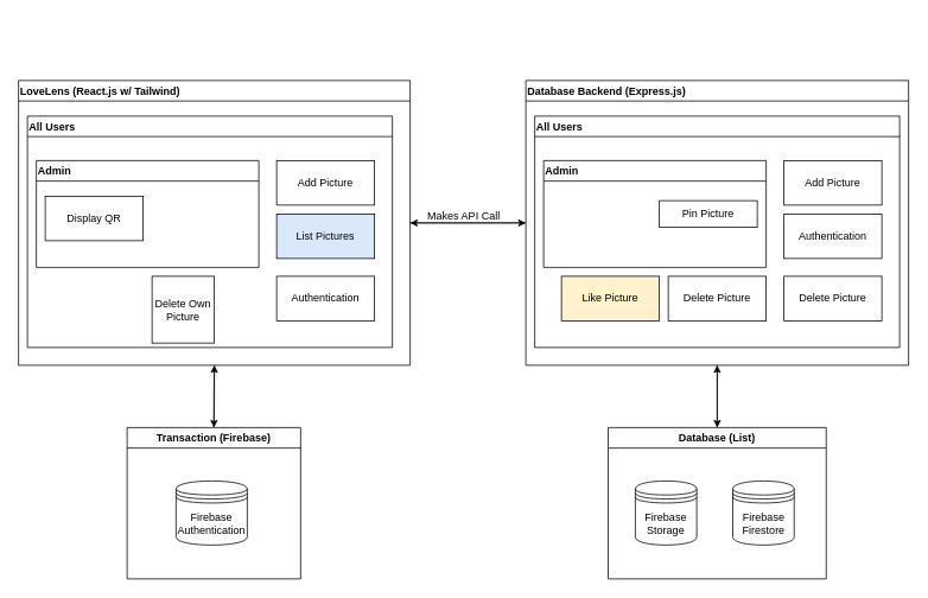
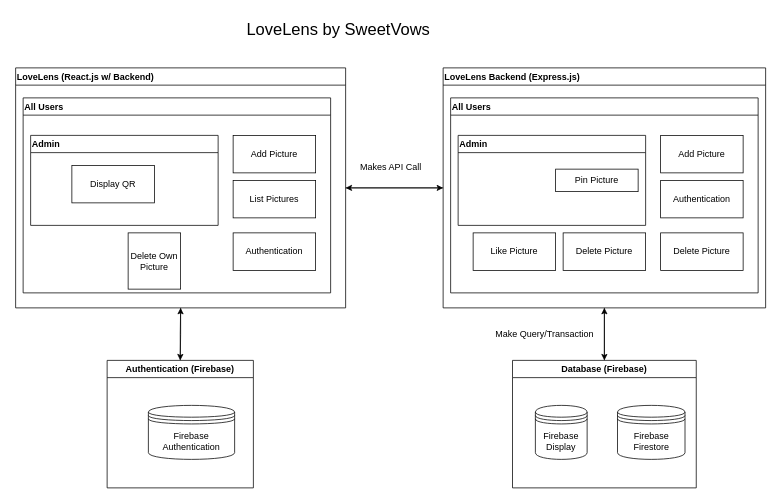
  <mxCell id="0" />
  <mxCell id="1" parent="0" />
+ <mxCell id="2" value="LoveLens by SweetVows" style="text;html=1;align=center;verticalAlign=middle;resizable=0;points=[];autosize=1;strokeColor=none;fillColor=none;fontSize=22;" vertex="1" parent="1"><mxGeometry x="315" y="20" width="270" height="40" as="geometry" /></mxCell>
  <mxCell id="3" style="edgeStyle=orthogonalEdgeStyle;rounded=0;orthogonalLoop=1;jettySize=auto;html=1;entryX=0.5;entryY=0;entryDx=0;entryDy=0;" edge="1" parent="1" source="5" target="30"><mxGeometry relative="1" as="geometry" /></mxCell>
  <mxCell id="4" style="edgeStyle=orthogonalEdgeStyle;rounded=0;orthogonalLoop=1;jettySize=auto;html=1;entryX=0;entryY=0.5;entryDx=0;entryDy=0;" edge="1" parent="1" source="5" target="14"><mxGeometry relative="1" as="geometry" /></mxCell>
- <mxCell id="5" value="LoveLens (React.js w/ Tailwind)" style="swimlane;align=left;" vertex="1" parent="1"><mxGeometry x="20" y="90" width="440" height="320" as="geometry" /></mxCell>
+ <mxCell id="5" value="LoveLens (React.js w/ Backend)" style="swimlane;align=left;" vertex="1" parent="1"><mxGeometry x="20" y="90" width="440" height="320" as="geometry" /></mxCell>
  <mxCell id="6" value="All Users" style="swimlane;align=left;" vertex="1" parent="5"><mxGeometry x="10" y="40" width="410" height="260" as="geometry" /></mxCell>
  <mxCell id="7" value="Add Picture" style="html=1;whiteSpace=wrap;" vertex="1" parent="6"><mxGeometry x="280" y="50" width="110" height="50" as="geometry" /></mxCell>
- <mxCell id="8" value="List Pictures" style="html=1;whiteSpace=wrap;fillColor=#dae8fc;" vertex="1" parent="6"><mxGeometry x="280" y="110" width="110" height="50" as="geometry" /></mxCell>
+ <mxCell id="8" value="List Pictures" style="html=1;whiteSpace=wrap;" vertex="1" parent="6"><mxGeometry x="280" y="110" width="110" height="50" as="geometry" /></mxCell>
  <mxCell id="9" value="Authentication" style="html=1;whiteSpace=wrap;" vertex="1" parent="6"><mxGeometry x="280" y="180" width="110" height="50" as="geometry" /></mxCell>
  <mxCell id="10" value="Admin" style="swimlane;align=left;" vertex="1" parent="6"><mxGeometry x="10" y="50" width="250" height="120" as="geometry" /></mxCell>
- <mxCell id="11" value="Display QR" style="html=1;whiteSpace=wrap;" vertex="1" parent="10"><mxGeometry x="10" y="40" width="110" height="50" as="geometry" /></mxCell>
+ <mxCell id="11" value="Display QR" style="html=1;whiteSpace=wrap;" vertex="1" parent="10"><mxGeometry x="55" y="40" width="110" height="50" as="geometry" /></mxCell>
  <mxCell id="12" value="Delete Own Picture" style="html=1;whiteSpace=wrap;" vertex="1" parent="6"><mxGeometry x="140" y="180" width="70" height="75" as="geometry" /></mxCell>
  <mxCell id="13" style="edgeStyle=orthogonalEdgeStyle;rounded=0;orthogonalLoop=1;jettySize=auto;html=1;entryX=0.5;entryY=0;entryDx=0;entryDy=0;" edge="1" parent="1" source="14" target="24"><mxGeometry relative="1" as="geometry" /></mxCell>
- <mxCell id="14" value="Database Backend (Express.js)" style="swimlane;align=left;" vertex="1" parent="1"><mxGeometry x="590" y="90" width="430" height="320" as="geometry" /></mxCell>
+ <mxCell id="14" value="LoveLens Backend (Express.js)" style="swimlane;align=left;" vertex="1" parent="1"><mxGeometry x="590" y="90" width="430" height="320" as="geometry" /></mxCell>
  <mxCell id="15" value="All Users" style="swimlane;align=left;" vertex="1" parent="14"><mxGeometry x="10" y="40" width="410" height="260" as="geometry" /></mxCell>
  <mxCell id="16" value="Admin" style="swimlane;align=left;" vertex="1" parent="15"><mxGeometry x="10" y="50" width="250" height="120" as="geometry" /></mxCell>
  <mxCell id="17" value="Pin Picture" style="html=1;whiteSpace=wrap;" vertex="1" parent="16"><mxGeometry x="130" y="45" width="110" height="30" as="geometry" /></mxCell>
  <mxCell id="18" value="Add Picture" style="html=1;whiteSpace=wrap;" vertex="1" parent="15"><mxGeometry x="280" y="50" width="110" height="50" as="geometry" /></mxCell>
  <mxCell id="19" value="Authentication" style="html=1;whiteSpace=wrap;" vertex="1" parent="15"><mxGeometry x="280" y="110" width="110" height="50" as="geometry" /></mxCell>
  <mxCell id="20" value="Delete Picture" style="html=1;whiteSpace=wrap;" vertex="1" parent="15"><mxGeometry x="280" y="180" width="110" height="50" as="geometry" /></mxCell>
  <mxCell id="21" value="Delete Picture" style="html=1;whiteSpace=wrap;" vertex="1" parent="15"><mxGeometry x="150" y="180" width="110" height="50" as="geometry" /></mxCell>
- <mxCell id="22" value="Like Picture" style="html=1;whiteSpace=wrap;fillColor=#fff2cc;" vertex="1" parent="15"><mxGeometry x="30" y="180" width="110" height="50" as="geometry" /></mxCell>
+ <mxCell id="22" value="Like Picture" style="html=1;whiteSpace=wrap;" vertex="1" parent="15"><mxGeometry x="30" y="180" width="110" height="50" as="geometry" /></mxCell>
  <mxCell id="23" style="edgeStyle=orthogonalEdgeStyle;rounded=0;orthogonalLoop=1;jettySize=auto;html=1;entryX=0.5;entryY=1;entryDx=0;entryDy=0;" edge="1" parent="1" source="24" target="14"><mxGeometry relative="1" as="geometry" /></mxCell>
- <mxCell id="24" value="Database (List)" style="swimlane;" vertex="1" parent="1"><mxGeometry x="682.5" y="480" width="245" height="170" as="geometry" /></mxCell>
- <mxCell id="25" value="Firebase Storage" style="shape=datastore;whiteSpace=wrap;html=1;" vertex="1" parent="24"><mxGeometry x="30.5" y="60" width="69" height="72" as="geometry" /></mxCell>
- <mxCell id="26" value="Firebase Firestore" style="shape=datastore;whiteSpace=wrap;html=1;" vertex="1" parent="24"><mxGeometry x="140" y="60" width="69" height="72" as="geometry" /></mxCell>
- <mxCell id="27" value="Makes API Call" style="text;html=1;align=center;verticalAlign=middle;resizable=0;points=[];autosize=1;strokeColor=none;fillColor=none;" vertex="1" parent="1"><mxGeometry x="470" y="228" width="100" height="30" as="geometry" /></mxCell>
+ <mxCell id="24" value="Database (Firebase)" style="swimlane;" vertex="1" parent="1"><mxGeometry x="682.5" y="480" width="245" height="170" as="geometry" /></mxCell>
+ <mxCell id="25" value="Firebase Display" style="shape=datastore;whiteSpace=wrap;html=1;" vertex="1" parent="24"><mxGeometry x="30.5" y="60" width="69" height="72" as="geometry" /></mxCell>
+ <mxCell id="26" value="Firebase Firestore" style="shape=datastore;whiteSpace=wrap;html=1;" vertex="1" parent="24"><mxGeometry x="140" y="60" width="90" height="72" as="geometry" /></mxCell>
+ <mxCell id="27" value="Makes API Call" style="text;html=1;align=center;verticalAlign=middle;resizable=0;points=[];autosize=1;strokeColor=none;fillColor=none;" vertex="1" parent="1"><mxGeometry x="470" y="208" width="100" height="30" as="geometry" /></mxCell>
+ <mxCell id="28" value="Make Query/Transaction" style="text;html=1;align=center;verticalAlign=middle;resizable=0;points=[];autosize=1;strokeColor=none;fillColor=none;" vertex="1" parent="1"><mxGeometry x="650" y="430" width="150" height="30" as="geometry" /></mxCell>
  <mxCell id="29" style="edgeStyle=orthogonalEdgeStyle;rounded=0;orthogonalLoop=1;jettySize=auto;html=1;entryX=0.5;entryY=1;entryDx=0;entryDy=0;" edge="1" parent="1" source="30" target="5"><mxGeometry relative="1" as="geometry"><mxPoint x="212.5" y="420" as="targetPoint" /></mxGeometry></mxCell>
- <mxCell id="30" value="Transaction (Firebase)" style="swimlane;" vertex="1" parent="1"><mxGeometry x="142" y="480" width="195" height="170" as="geometry" /></mxCell>
- <mxCell id="31" value="Firebase Authentication" style="shape=datastore;whiteSpace=wrap;html=1;" vertex="1" parent="30"><mxGeometry x="55" y="60" width="80" height="72" as="geometry" /></mxCell>
+ <mxCell id="30" value="Authentication (Firebase)" style="swimlane;" vertex="1" parent="1"><mxGeometry x="142" y="480" width="195" height="170" as="geometry" /></mxCell>
+ <mxCell id="31" value="Firebase Authentication" style="shape=datastore;whiteSpace=wrap;html=1;" vertex="1" parent="30"><mxGeometry x="55" y="60" width="115" height="72" as="geometry" /></mxCell>
  <mxCell id="32" style="edgeStyle=orthogonalEdgeStyle;rounded=0;orthogonalLoop=1;jettySize=auto;html=1;entryX=1;entryY=0.5;entryDx=0;entryDy=0;exitX=0;exitY=0.5;exitDx=0;exitDy=0;" edge="1" parent="1" source="14" target="5"><mxGeometry relative="1" as="geometry" /></mxCell>
